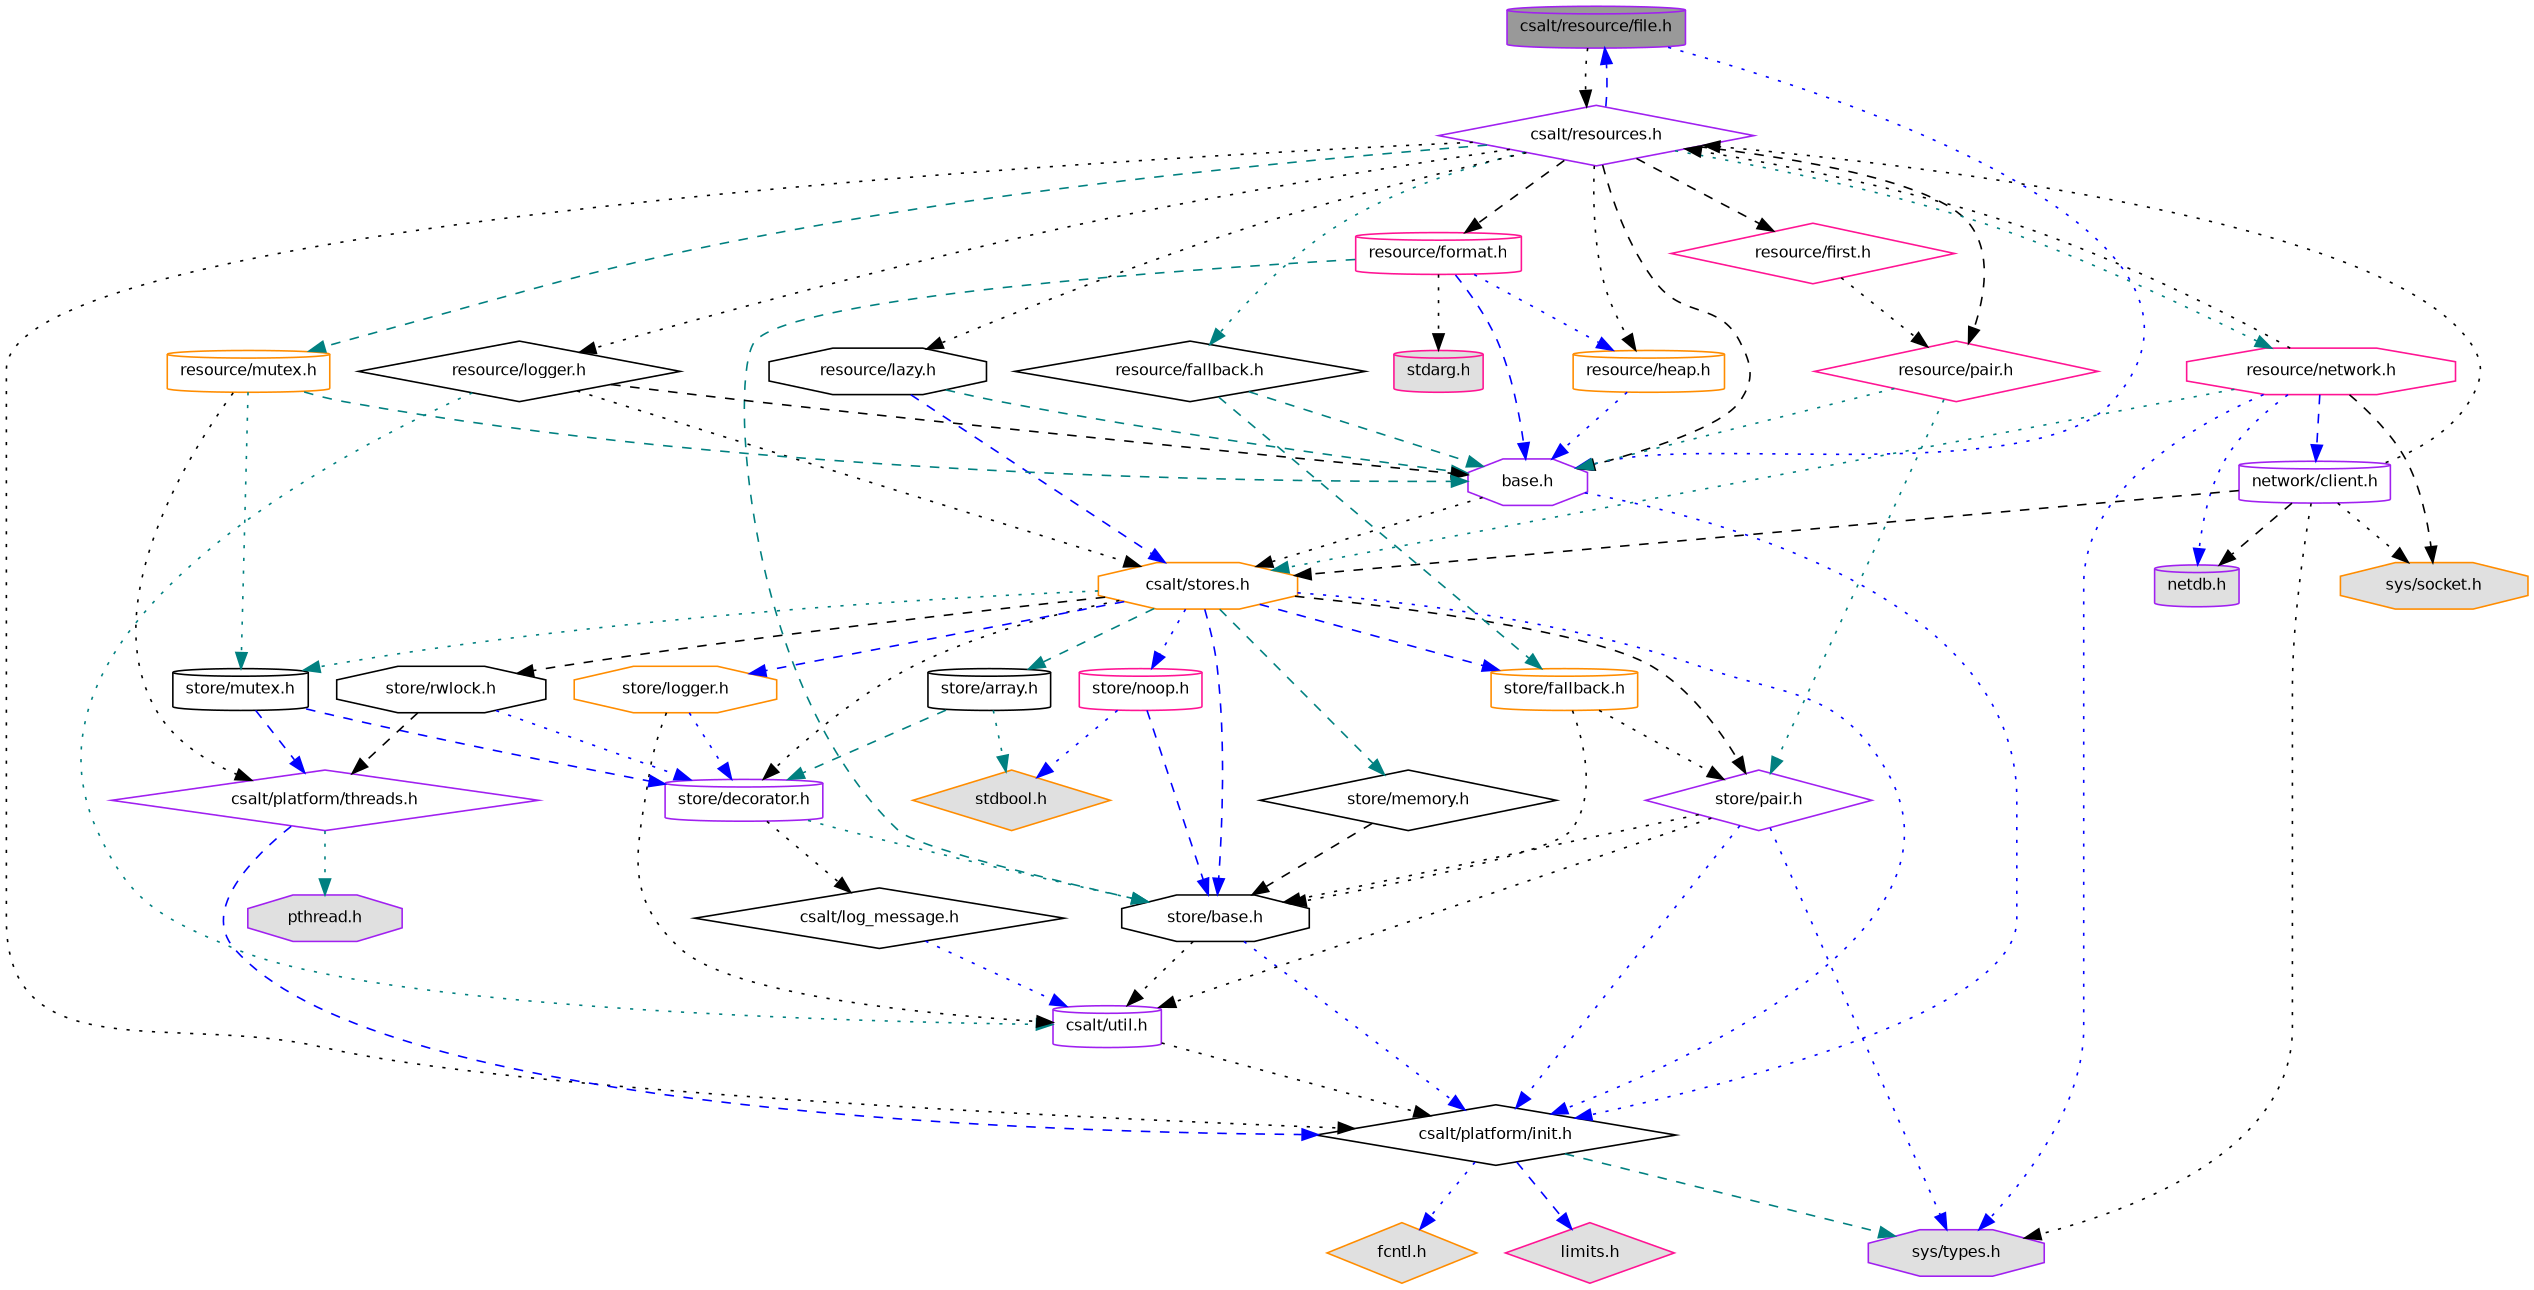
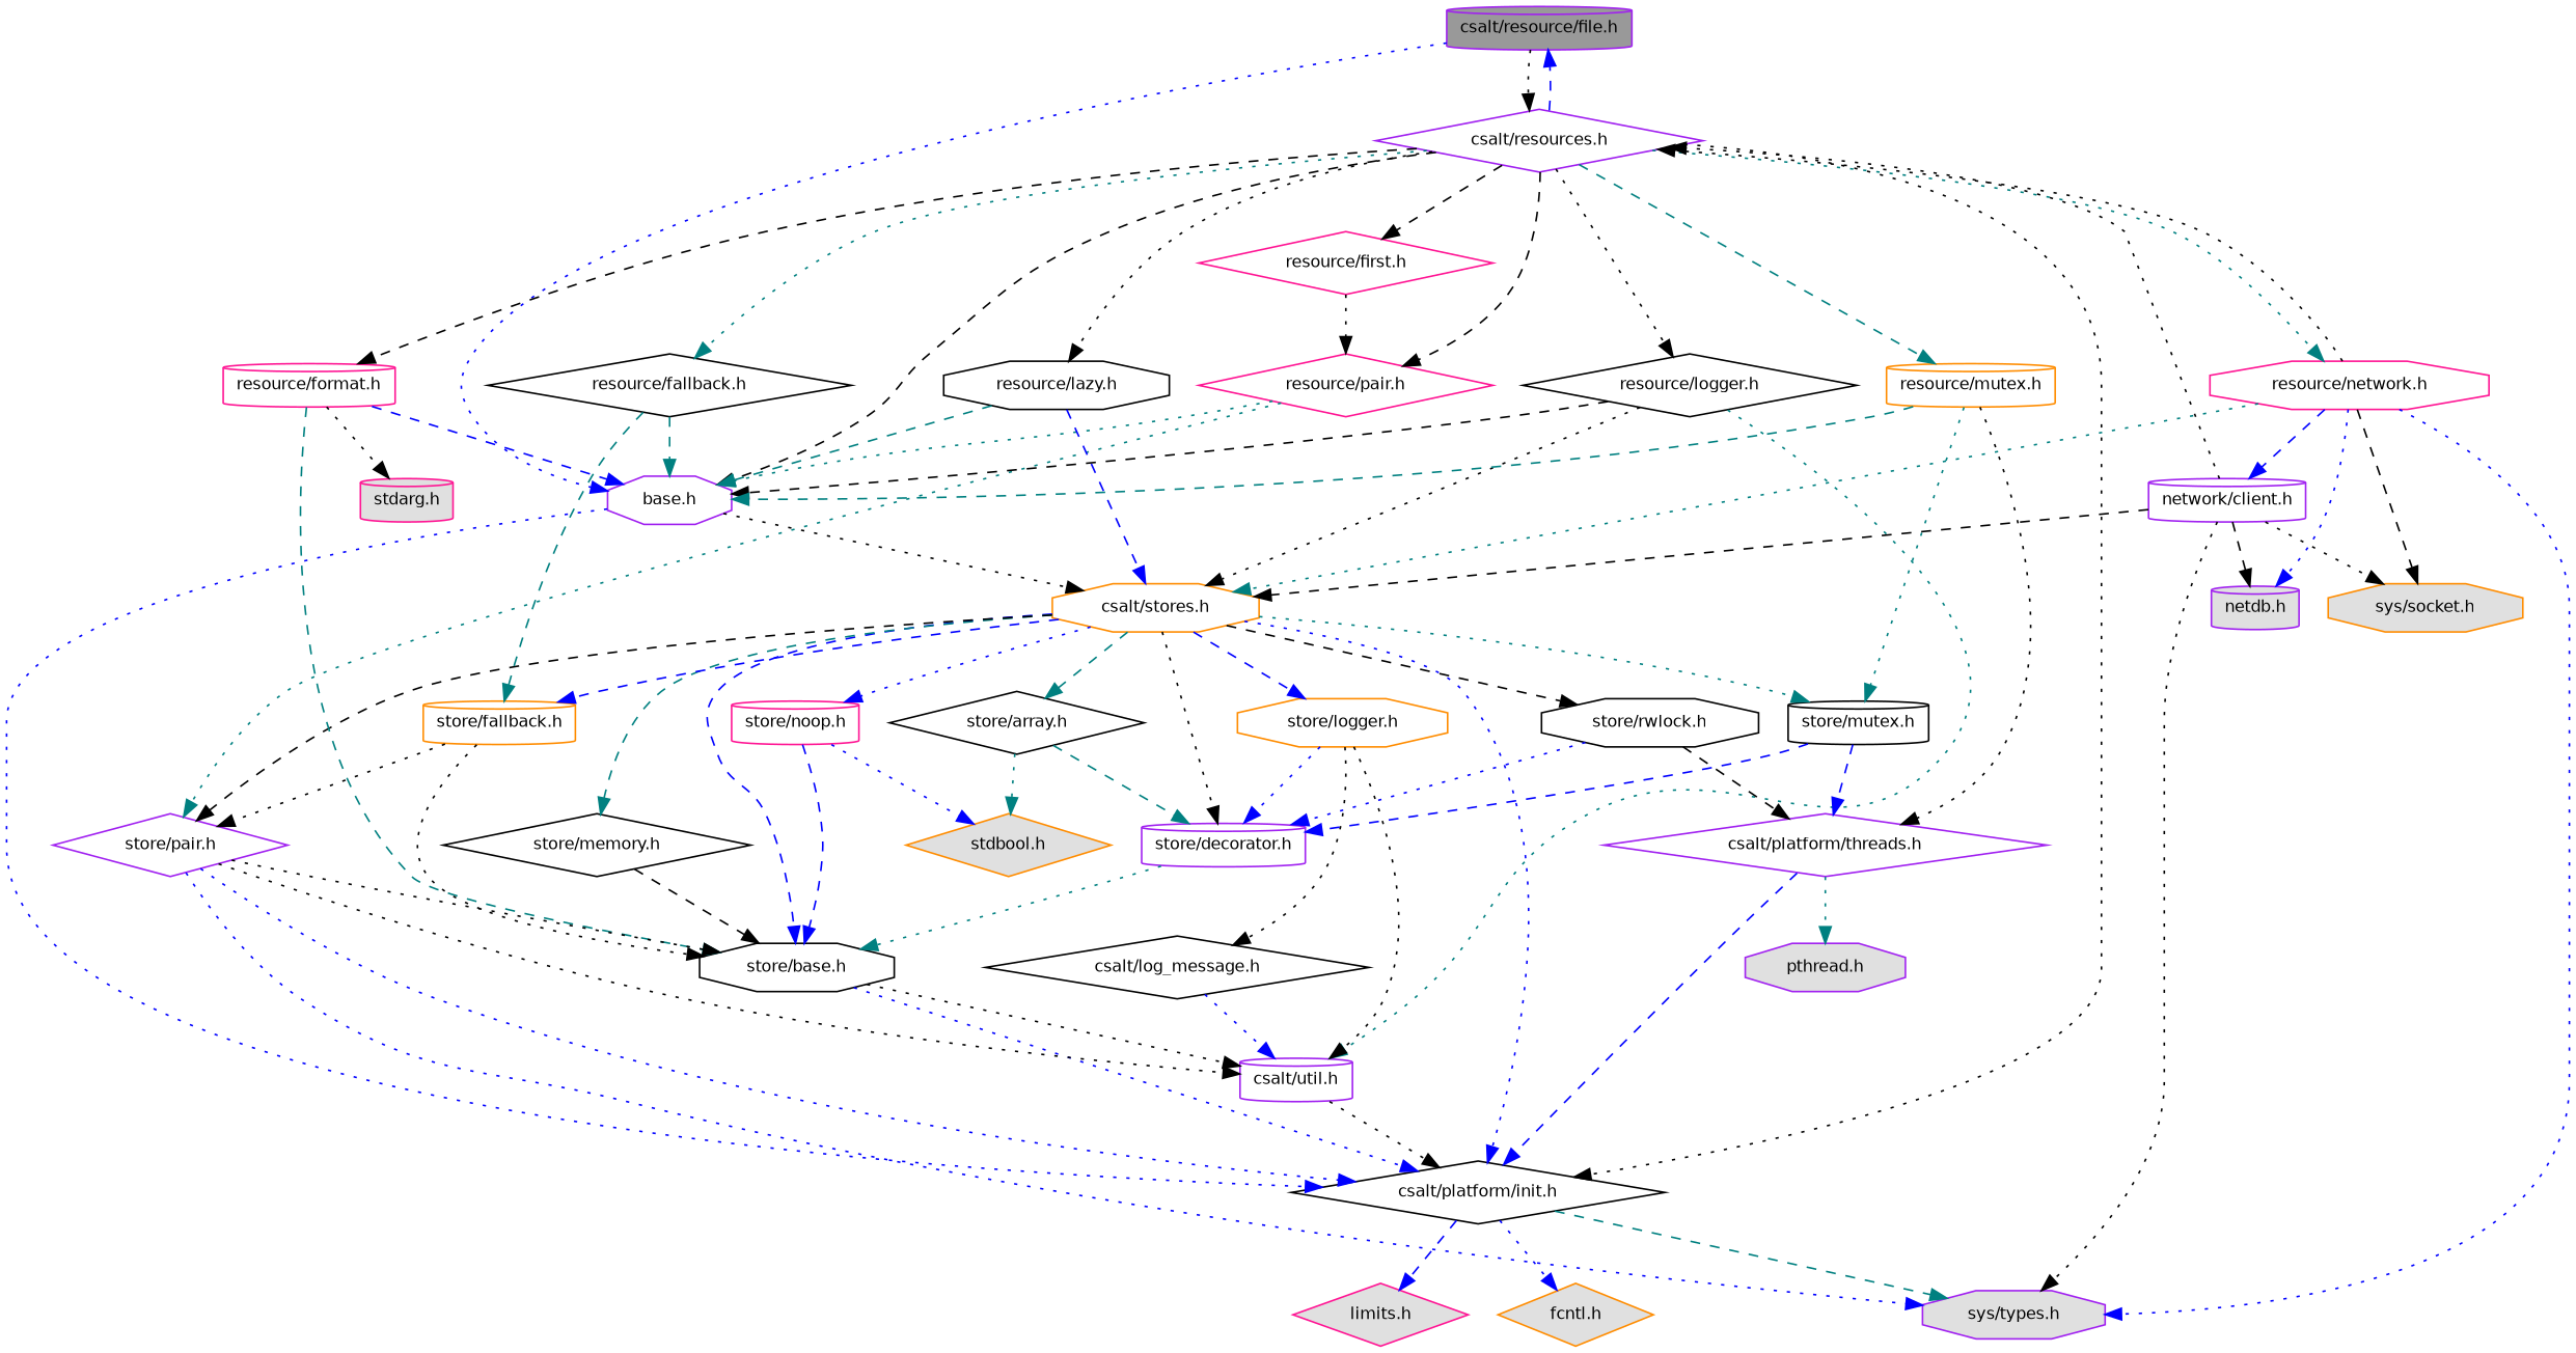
  digraph {
    node [color=purple fillcolor=white fontname=Helvetica fontsize=10 shape=cylinder style=filled]
    edge [color=black fontname=Helvetica fontsize=10 labelfontname=Helvetica labelfontsize=10 style=dotted]
    n1 [fillcolor=grey60 fontcolor=black height=0.2 label="csalt/resource/file.h" width=0.4]
    n2 [height=0.2 label="base.h" shape=octagon width=0.4]
    n3 [height=0.2 label="csalt/resources.h" shape=diamond width=0.4]
    n4 [color=black height=0.2 label="csalt/platform/init.h" shape=diamond width=0.4]
    n5 [color=darkorange height=0.2 label="csalt/stores.h" shape=octagon width=0.4]
-   n6 [color=darkorange height=0.2 label="resource/heap.h" width=0.4]
    n7 [color=deeppink height=0.2 label="resource/format.h" width=0.4]
    n8 [color=deeppink height=0.2 label="resource/pair.h" shape=diamond width=0.4]
    n9 [color=deeppink height=0.2 label="resource/first.h" shape=diamond width=0.4]
    n10 [color=black height=0.2 label="resource/fallback.h" shape=diamond width=0.4]
    n11 [color=black height=0.2 label="resource/lazy.h" shape=octagon width=0.4]
    n12 [color=black height=0.2 label="resource/logger.h" shape=diamond width=0.4]
    n13 [color=darkorange height=0.2 label="resource/mutex.h" width=0.4]
    n14 [color=deeppink height=0.2 label="resource/network.h" shape=octagon width=0.4]
    n15 [fillcolor="#E0E0E0" height=0.2 label="sys/types.h" shape=octagon width=0.4]
    n16 [color=deeppink fillcolor="#E0E0E0" height=0.2 label="limits.h" shape=diamond width=0.4]
    n17 [color=darkorange fillcolor="#E0E0E0" height=0.2 label="fcntl.h" shape=diamond width=0.4]
    n18 [color=black height=0.2 label="store/base.h" shape=octagon width=0.4]
    n19 [color=black height=0.2 label="store/memory.h" shape=diamond width=0.4]
    n20 [height=0.2 label="store/pair.h" shape=diamond width=0.4]
    n21 [color=deeppink height=0.2 label="store/noop.h" width=0.4]
    n22 [color=darkorange height=0.2 label="store/fallback.h" width=0.4]
    n23 [height=0.2 label="store/decorator.h" width=0.4]
    n24 [color=darkorange height=0.2 label="store/logger.h" shape=octagon width=0.4]
-   n25 [color=black height=0.2 label="store/array.h" width=0.4]
+   n25 [color=black height=0.2 label="store/array.h" shape=diamond width=0.4]
    n26 [color=black height=0.2 label="store/mutex.h" width=0.4]
    n27 [color=black height=0.2 label="store/rwlock.h" shape=octagon width=0.4]
    n28 [height=0.2 label="csalt/util.h" width=0.4]
    n29 [color=darkorange fillcolor="#E0E0E0" height=0.2 label="stdbool.h" shape=diamond width=0.4]
    n30 [color=black height=0.2 label="csalt/log_message.h" shape=diamond width=0.4]
    n31 [height=0.2 label="csalt/platform/threads.h" shape=diamond width=0.4]
    n32 [fillcolor="#E0E0E0" height=0.2 label="pthread.h" shape=octagon width=0.4]
    n33 [color=deeppink fillcolor="#E0E0E0" height=0.2 label="stdarg.h" width=0.4]
    n34 [color=darkorange fillcolor="#E0E0E0" height=0.2 label="sys/socket.h" shape=octagon width=0.4]
    n35 [fillcolor="#E0E0E0" height=0.2 label="netdb.h" width=0.4]
    n36 [height=0.2 label="network/client.h" width=0.4]
    n1 -> n2 [color=blue]
    n1 -> n3
    n2 -> n4 [color=blue]
    n2 -> n5
    n3 -> n1 [color=blue style=dashed]
    n3 -> n2 [style=dashed]
    n3 -> n4
-   n3 -> n6
    n3 -> n7 [style=dashed]
    n3 -> n8 [style=dashed]
    n3 -> n9 [style=dashed]
    n3 -> n10 [color=teal]
    n3 -> n11
    n3 -> n12
    n3 -> n13 [color=teal style=dashed]
    n3 -> n14 [color=teal]
    n4 -> n15 [color=teal style=dashed]
    n4 -> n16 [color=blue style=dashed]
    n4 -> n17 [color=blue]
    n5 -> n4 [color=blue]
    n5 -> n18 [color=blue style=dashed]
    n5 -> n19 [color=teal style=dashed]
    n5 -> n20 [style=dashed]
    n5 -> n21 [color=blue]
    n5 -> n22 [color=blue style=dashed]
    n5 -> n23
    n5 -> n24 [color=blue style=dashed]
    n5 -> n25 [color=teal style=dashed]
    n5 -> n26 [color=teal]
    n5 -> n27 [style=dashed]
-   n6 -> n2 [color=blue]
    n7 -> n2 [color=blue style=dashed]
-   n7 -> n6 [color=blue]
    n7 -> n18 [color=teal style=dashed]
    n7 -> n33
    n8 -> n2 [color=teal]
    n8 -> n20 [color=teal]
    n9 -> n8
    n10 -> n2 [color=teal style=dashed]
    n10 -> n22 [color=teal style=dashed]
    n11 -> n2 [color=teal style=dashed]
    n11 -> n5 [color=blue style=dashed]
    n12 -> n2 [style=dashed]
    n12 -> n5
    n12 -> n28 [color=teal]
    n13 -> n2 [color=teal style=dashed]
    n13 -> n26 [color=teal]
    n13 -> n31
    n14 -> n3
    n14 -> n5 [color=teal]
    n14 -> n15 [color=blue]
    n14 -> n34 [style=dashed]
    n14 -> n35 [color=blue]
    n14 -> n36 [color=blue style=dashed]
    n18 -> n4 [color=blue]
    n18 -> n28
    n19 -> n18 [style=dashed]
    n20 -> n4 [color=blue]
    n20 -> n15 [color=blue]
    n20 -> n18
    n20 -> n28
    n21 -> n18 [color=blue style=dashed]
    n21 -> n29 [color=blue]
    n22 -> n18
    n22 -> n20
    n23 -> n18 [color=teal]
    n24 -> n23 [color=blue]
    n24 -> n28
-   n23 -> n30
+   n24 -> n30
    n25 -> n23 [color=teal style=dashed]
    n25 -> n29 [color=teal]
    n26 -> n23 [color=blue style=dashed]
    n26 -> n31 [color=blue style=dashed]
    n27 -> n23 [color=blue]
    n27 -> n31 [style=dashed]
    n28 -> n4
    n30 -> n28 [color=blue]
    n31 -> n4 [color=blue style=dashed]
    n31 -> n32 [color=teal]
    n36 -> n3
    n36 -> n5 [style=dashed]
    n36 -> n15
    n36 -> n34
    n36 -> n35 [style=dashed]
  }
